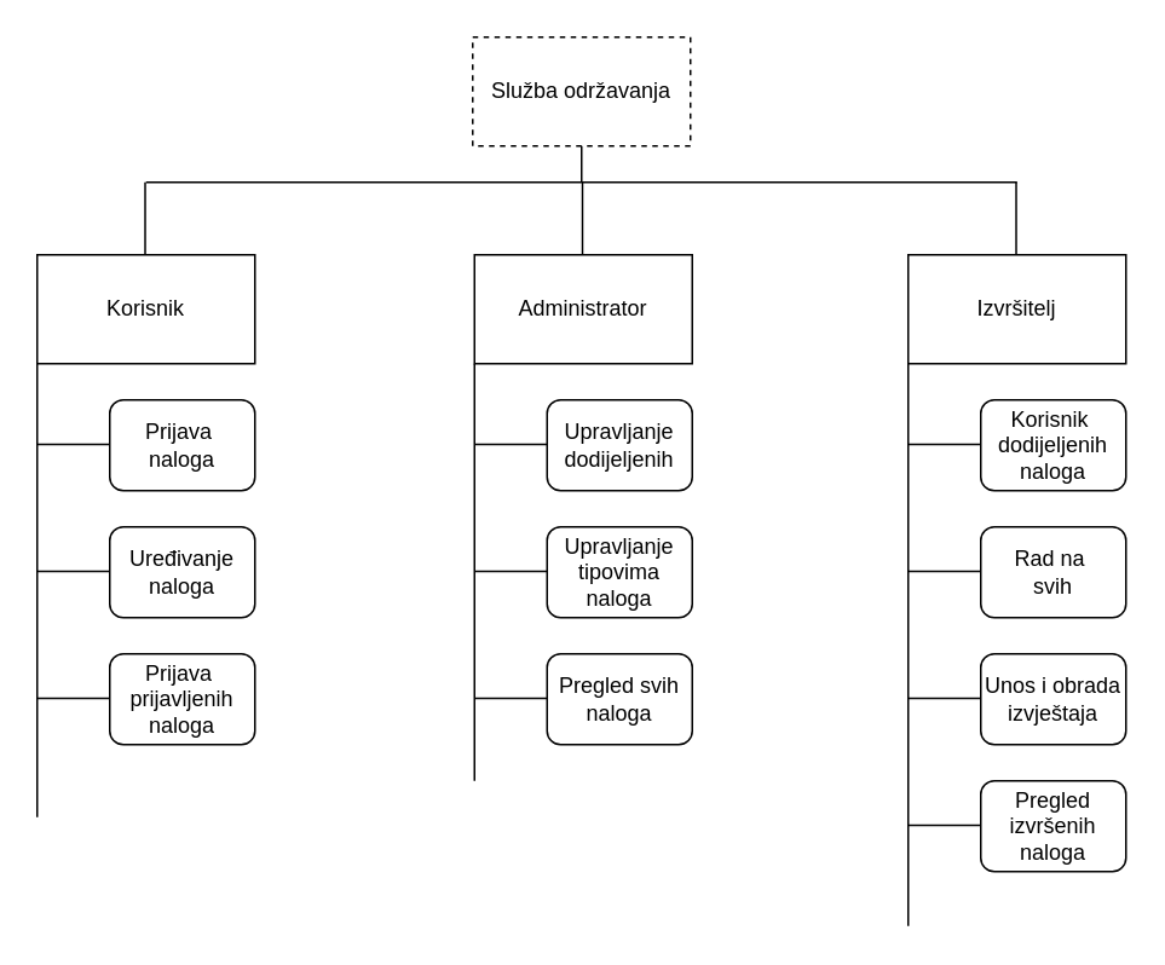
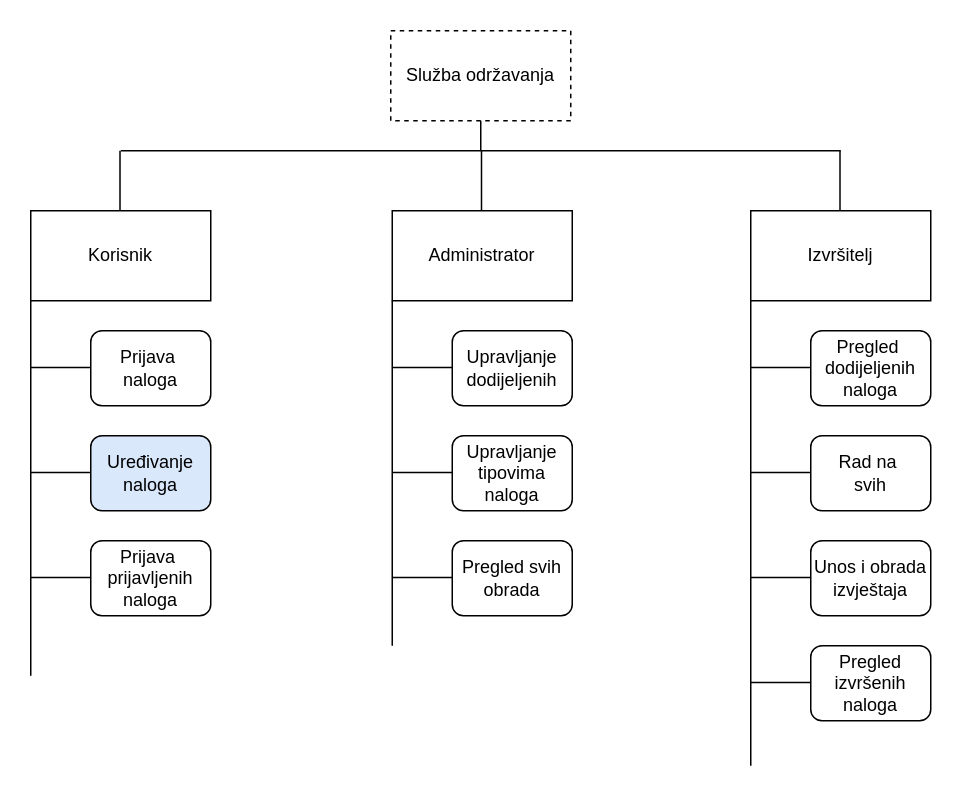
  <mxCell id="0" />
  <mxCell id="1" parent="0" />
  <mxCell id="2" value="Služba održavanja" style="rounded=0;whiteSpace=wrap;html=1;dashed=1;" parent="1" vertex="1"><mxGeometry x="260" y="20" width="120" height="60" as="geometry" /></mxCell>
  <mxCell id="3" value="" style="endArrow=none;html=1;rounded=0;" parent="1" edge="1"><mxGeometry width="50" height="50" relative="1" as="geometry"><mxPoint x="80" y="100" as="sourcePoint" /><mxPoint x="560" y="100" as="targetPoint" /></mxGeometry></mxCell>
  <mxCell id="4" value="" style="endArrow=none;html=1;rounded=0;" parent="1" target="5" edge="1"><mxGeometry width="50" height="50" relative="1" as="geometry"><mxPoint x="331" y="170" as="sourcePoint" /><mxPoint x="331" y="110" as="targetPoint" /></mxGeometry></mxCell>
  <mxCell id="5" value="Administrator" style="rounded=0;whiteSpace=wrap;html=1;" parent="1" vertex="1"><mxGeometry x="261" y="140" width="120" height="60" as="geometry" /></mxCell>
  <mxCell id="6" value="" style="endArrow=none;html=1;rounded=0;" parent="1" edge="1"><mxGeometry width="50" height="50" relative="1" as="geometry"><mxPoint x="320.5" y="140" as="sourcePoint" /><mxPoint x="320.5" y="100" as="targetPoint" /></mxGeometry></mxCell>
  <mxCell id="7" value="Izvršitelj" style="rounded=0;whiteSpace=wrap;html=1;" parent="1" vertex="1"><mxGeometry x="500" y="140" width="120" height="60" as="geometry" /></mxCell>
  <mxCell id="8" value="" style="endArrow=none;html=1;rounded=0;" parent="1" edge="1"><mxGeometry width="50" height="50" relative="1" as="geometry"><mxPoint x="559.5" y="140" as="sourcePoint" /><mxPoint x="559.5" y="100" as="targetPoint" /></mxGeometry></mxCell>
  <mxCell id="9" value="" style="endArrow=none;html=1;rounded=0;" parent="1" target="10" edge="1"><mxGeometry width="50" height="50" relative="1" as="geometry"><mxPoint x="99.5" y="170" as="sourcePoint" /><mxPoint x="99.5" y="110" as="targetPoint" /></mxGeometry></mxCell>
  <mxCell id="10" value="Korisnik" style="whiteSpace=wrap;html=1;" parent="1" vertex="1"><mxGeometry x="20" y="140" width="120" height="60" as="geometry" /></mxCell>
  <mxCell id="11" value="" style="endArrow=none;html=1;rounded=0;" parent="1" edge="1"><mxGeometry width="50" height="50" relative="1" as="geometry"><mxPoint x="79.5" y="140" as="sourcePoint" /><mxPoint x="79.5" y="110" as="targetPoint" /><Array as="points"><mxPoint x="79.5" y="100" /></Array></mxGeometry></mxCell>
  <mxCell id="12" value="" style="endArrow=none;html=1;rounded=0;entryX=0.5;entryY=1;entryDx=0;entryDy=0;" parent="1" target="2" edge="1"><mxGeometry width="50" height="50" relative="1" as="geometry"><mxPoint x="320" y="100" as="sourcePoint" /><mxPoint x="380" y="80" as="targetPoint" /></mxGeometry></mxCell>
  <mxCell id="13" value="" style="endArrow=none;html=1;rounded=0;" parent="1" edge="1"><mxGeometry width="50" height="50" relative="1" as="geometry"><mxPoint x="20" y="450" as="sourcePoint" /><mxPoint x="20" y="210" as="targetPoint" /><Array as="points"><mxPoint x="20" y="200" /></Array></mxGeometry></mxCell>
- <mxCell id="14" value="Uređivanje&lt;div&gt;naloga&lt;/div&gt;" style="rounded=1;whiteSpace=wrap;html=1;" parent="1" vertex="1"><mxGeometry x="60" y="290" width="80" height="50" as="geometry" /></mxCell>
+ <mxCell id="14" value="Uređivanje&lt;div&gt;naloga&lt;/div&gt;" style="rounded=1;whiteSpace=wrap;html=1;fillColor=#dae8fc;" parent="1" vertex="1"><mxGeometry x="60" y="290" width="80" height="50" as="geometry" /></mxCell>
  <mxCell id="15" value="Prijava&amp;nbsp;&lt;br&gt;prijavljenih&lt;br&gt;&lt;span style=&quot;background-color: initial;&quot;&gt;naloga&lt;/span&gt;" style="rounded=1;whiteSpace=wrap;html=1;" parent="1" vertex="1"><mxGeometry x="60" y="360" width="80" height="50" as="geometry" /></mxCell>
  <mxCell id="16" value="" style="endArrow=none;html=1;rounded=0;" parent="1" edge="1"><mxGeometry width="50" height="50" relative="1" as="geometry"><mxPoint x="261" y="430" as="sourcePoint" /><mxPoint x="261" y="210" as="targetPoint" /><Array as="points"><mxPoint x="261" y="200" /></Array></mxGeometry></mxCell>
  <mxCell id="17" value="Upravljanje&lt;div&gt;tipovima naloga&lt;/div&gt;" style="rounded=1;whiteSpace=wrap;html=1;" parent="1" vertex="1"><mxGeometry x="301" y="290" width="80" height="50" as="geometry" /></mxCell>
- <mxCell id="18" value="Pregled svih&lt;div&gt;naloga&lt;/div&gt;" style="rounded=1;whiteSpace=wrap;html=1;" parent="1" vertex="1"><mxGeometry x="301" y="360" width="80" height="50" as="geometry" /></mxCell>
+ <mxCell id="18" value="Pregled svih&lt;div&gt;obrada&lt;/div&gt;" style="rounded=1;whiteSpace=wrap;html=1;" parent="1" vertex="1"><mxGeometry x="301" y="360" width="80" height="50" as="geometry" /></mxCell>
  <mxCell id="19" value="" style="endArrow=none;html=1;rounded=0;" parent="1" edge="1"><mxGeometry width="50" height="50" relative="1" as="geometry"><mxPoint x="500" y="510" as="sourcePoint" /><mxPoint x="500" y="210" as="targetPoint" /><Array as="points"><mxPoint x="500" y="200" /></Array></mxGeometry></mxCell>
- <mxCell id="20" value="Korisnik&amp;nbsp;&lt;div&gt;dodijeljenih&lt;br&gt;&lt;div&gt;naloga&lt;/div&gt;&lt;/div&gt;" style="rounded=1;whiteSpace=wrap;html=1;" parent="1" vertex="1"><mxGeometry x="540" y="220" width="80" height="50" as="geometry" /></mxCell>
+ <mxCell id="20" value="Pregled&amp;nbsp;&lt;div&gt;dodijeljenih&lt;br&gt;&lt;div&gt;naloga&lt;/div&gt;&lt;/div&gt;" style="rounded=1;whiteSpace=wrap;html=1;" parent="1" vertex="1"><mxGeometry x="540" y="220" width="80" height="50" as="geometry" /></mxCell>
  <mxCell id="21" value="Prijava&amp;nbsp;&lt;br&gt;&lt;span style=&quot;background-color: initial;&quot;&gt;naloga&lt;/span&gt;" style="rounded=1;whiteSpace=wrap;html=1;" parent="1" vertex="1"><mxGeometry x="60" y="220" width="80" height="50" as="geometry" /></mxCell>
  <mxCell id="22" value="Upravljanje&lt;div&gt;dodijeljenih&lt;/div&gt;" style="rounded=1;whiteSpace=wrap;html=1;" parent="1" vertex="1"><mxGeometry x="301" y="220" width="80" height="50" as="geometry" /></mxCell>
  <mxCell id="23" value="" style="endArrow=none;html=1;rounded=0;" parent="1" edge="1"><mxGeometry width="50" height="50" relative="1" as="geometry"><mxPoint x="20" y="244.5" as="sourcePoint" /><mxPoint x="60" y="244.5" as="targetPoint" /></mxGeometry></mxCell>
  <mxCell id="24" value="" style="endArrow=none;html=1;rounded=0;" parent="1" edge="1"><mxGeometry width="50" height="50" relative="1" as="geometry"><mxPoint x="261" y="244.5" as="sourcePoint" /><mxPoint x="301" y="244.5" as="targetPoint" /></mxGeometry></mxCell>
  <mxCell id="25" value="" style="endArrow=none;html=1;rounded=0;" parent="1" edge="1"><mxGeometry width="50" height="50" relative="1" as="geometry"><mxPoint x="500" y="244.5" as="sourcePoint" /><mxPoint x="540" y="244.5" as="targetPoint" /></mxGeometry></mxCell>
  <mxCell id="26" value="" style="endArrow=none;html=1;rounded=0;" parent="1" edge="1"><mxGeometry width="50" height="50" relative="1" as="geometry"><mxPoint x="20" y="314.5" as="sourcePoint" /><mxPoint x="60" y="314.5" as="targetPoint" /></mxGeometry></mxCell>
  <mxCell id="27" value="" style="endArrow=none;html=1;rounded=0;" parent="1" edge="1"><mxGeometry width="50" height="50" relative="1" as="geometry"><mxPoint x="20" y="384.5" as="sourcePoint" /><mxPoint x="60" y="384.5" as="targetPoint" /></mxGeometry></mxCell>
  <mxCell id="28" value="" style="endArrow=none;html=1;rounded=0;" parent="1" edge="1"><mxGeometry width="50" height="50" relative="1" as="geometry"><mxPoint x="261" y="314.5" as="sourcePoint" /><mxPoint x="301" y="314.5" as="targetPoint" /></mxGeometry></mxCell>
  <mxCell id="29" value="" style="endArrow=none;html=1;rounded=0;" parent="1" edge="1"><mxGeometry width="50" height="50" relative="1" as="geometry"><mxPoint x="261" y="384.5" as="sourcePoint" /><mxPoint x="301" y="384.5" as="targetPoint" /></mxGeometry></mxCell>
  <mxCell id="30" value="Unos i obrada izvještaja" style="rounded=1;whiteSpace=wrap;html=1;" vertex="1" parent="1"><mxGeometry x="540" y="360" width="80" height="50" as="geometry" /></mxCell>
  <mxCell id="31" value="Pregled izvršenih naloga" style="rounded=1;whiteSpace=wrap;html=1;" vertex="1" parent="1"><mxGeometry x="540" y="430" width="80" height="50" as="geometry" /></mxCell>
  <mxCell id="32" value="Rad na&amp;nbsp;&lt;div&gt;svih&lt;/div&gt;" style="rounded=1;whiteSpace=wrap;html=1;" vertex="1" parent="1"><mxGeometry x="540" y="290" width="80" height="50" as="geometry" /></mxCell>
  <mxCell id="33" value="" style="endArrow=none;html=1;rounded=0;" edge="1" parent="1"><mxGeometry width="50" height="50" relative="1" as="geometry"><mxPoint x="500" y="314.5" as="sourcePoint" /><mxPoint x="540" y="314.5" as="targetPoint" /></mxGeometry></mxCell>
  <mxCell id="34" value="" style="endArrow=none;html=1;rounded=0;" edge="1" parent="1"><mxGeometry width="50" height="50" relative="1" as="geometry"><mxPoint x="500" y="384.5" as="sourcePoint" /><mxPoint x="540" y="384.5" as="targetPoint" /></mxGeometry></mxCell>
  <mxCell id="35" value="" style="endArrow=none;html=1;rounded=0;" edge="1" parent="1"><mxGeometry width="50" height="50" relative="1" as="geometry"><mxPoint x="500" y="454.5" as="sourcePoint" /><mxPoint x="540" y="454.5" as="targetPoint" /></mxGeometry></mxCell>
